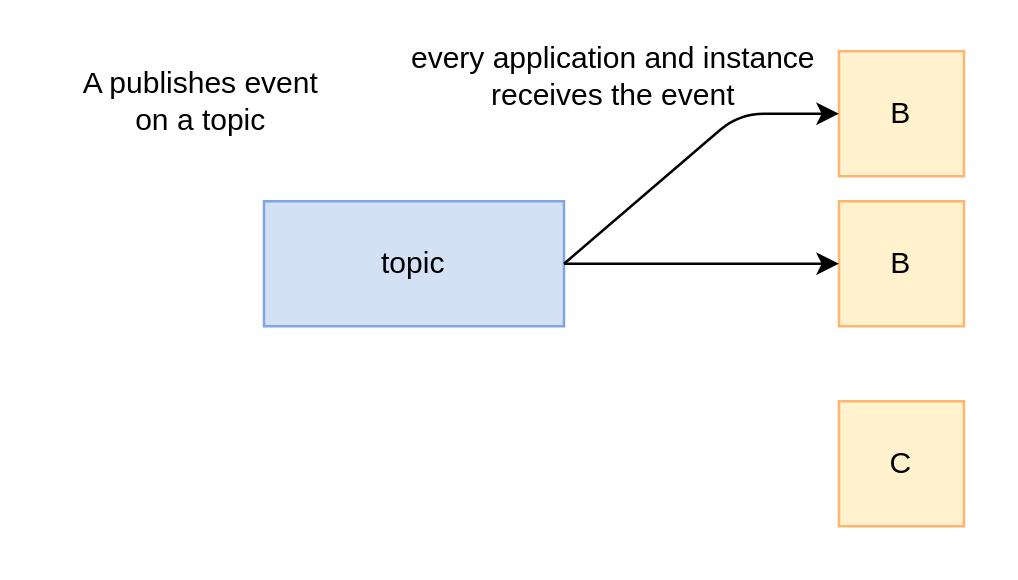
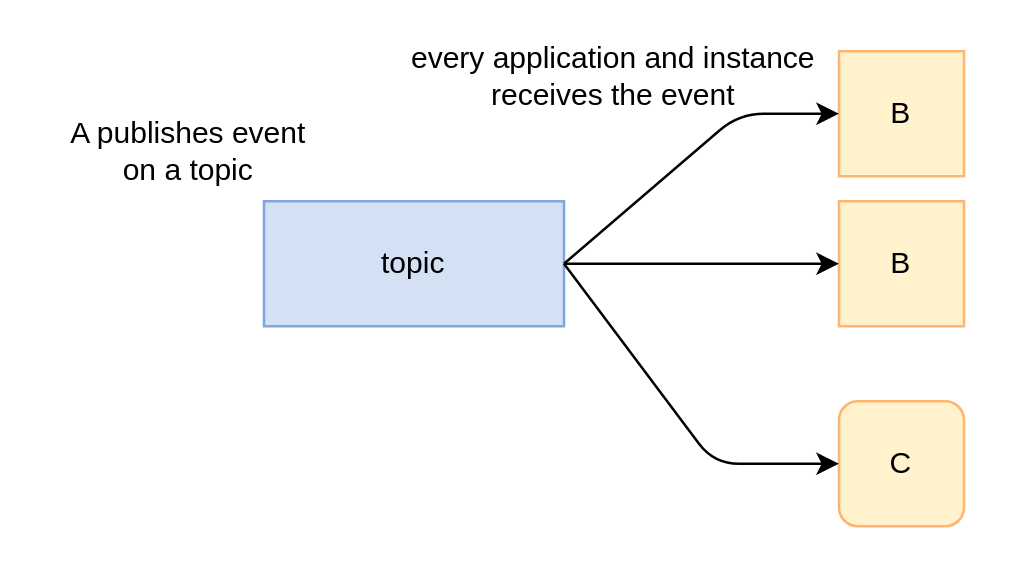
  <mxCell id="0" />
  <mxCell id="1" parent="0" />
- <mxCell id="2" value="C" style="whiteSpace=wrap;html=1;aspect=fixed;fillColor=#FFF2CC;strokeColor=#FFB570;" vertex="1" parent="1"><mxGeometry x="335" y="160" width="50" height="50" as="geometry" /></mxCell>
+ <mxCell id="2" value="C" style="whiteSpace=wrap;html=1;aspect=fixed;fillColor=#FFF2CC;strokeColor=#FFB570;rounded=1;" vertex="1" parent="1"><mxGeometry x="335" y="160" width="50" height="50" as="geometry" /></mxCell>
  <mxCell id="3" value="B" style="whiteSpace=wrap;html=1;aspect=fixed;fillColor=#FFF2CC;strokeColor=#FFB570;" vertex="1" parent="1"><mxGeometry x="335" y="80" width="50" height="50" as="geometry" /></mxCell>
  <mxCell id="4" value="B" style="whiteSpace=wrap;html=1;aspect=fixed;fillColor=#FFF2CC;strokeColor=#FFB570;" vertex="1" parent="1"><mxGeometry x="335" y="20" width="50" height="50" as="geometry" /></mxCell>
  <mxCell id="5" value="topic" style="rounded=0;whiteSpace=wrap;html=1;strokeColor=#7EA6E0;fillColor=#D4E1F5;" vertex="1" parent="1"><mxGeometry x="105" y="80" width="120" height="50" as="geometry" /></mxCell>
  <mxCell id="6" value="" style="endArrow=classic;html=1;exitX=1;exitY=0.5;exitDx=0;exitDy=0;entryX=0;entryY=0.5;entryDx=0;entryDy=0;" edge="1" parent="1" source="5" target="4"><mxGeometry width="50" height="50" relative="1" as="geometry"><mxPoint x="300" y="50" as="sourcePoint" /><mxPoint x="370" y="0" as="targetPoint" /><Array as="points"><mxPoint x="295" y="45" /></Array></mxGeometry></mxCell>
  <mxCell id="7" value="" style="endArrow=classic;html=1;exitX=1;exitY=0.5;exitDx=0;exitDy=0;entryX=0;entryY=0.5;entryDx=0;entryDy=0;" edge="1" parent="1" source="5" target="3"><mxGeometry width="50" height="50" relative="1" as="geometry"><mxPoint x="-15" y="340" as="sourcePoint" /><mxPoint x="35" y="290" as="targetPoint" /><Array as="points"><mxPoint x="285" y="105" /></Array></mxGeometry></mxCell>
- <mxCell id="9" value="A publishes event on a topic" style="text;html=1;strokeColor=none;fillColor=none;align=center;verticalAlign=middle;whiteSpace=wrap;rounded=0;" vertex="1" parent="1"><mxGeometry x="25" y="30" width="110" height="20" as="geometry" /></mxCell>
+ <mxCell id="8" value="" style="endArrow=classic;html=1;exitX=1;exitY=0.5;exitDx=0;exitDy=0;entryX=0;entryY=0.5;entryDx=0;entryDy=0;" edge="1" parent="1" source="5" target="2"><mxGeometry width="50" height="50" relative="1" as="geometry"><mxPoint x="-15" y="340" as="sourcePoint" /><mxPoint x="35" y="290" as="targetPoint" /><Array as="points"><mxPoint x="285" y="185" /></Array></mxGeometry></mxCell>
+ <mxCell id="9" value="A publishes event on a topic" style="text;html=1;strokeColor=none;fillColor=none;align=center;verticalAlign=middle;whiteSpace=wrap;rounded=0;" vertex="1" parent="1"><mxGeometry x="20" y="50" width="110" height="20" as="geometry" /></mxCell>
  <mxCell id="10" value="every application and instance receives the event" style="text;html=1;strokeColor=none;fillColor=none;align=center;verticalAlign=middle;whiteSpace=wrap;rounded=0;" vertex="1" parent="1"><mxGeometry x="155" y="20" width="180" height="20" as="geometry" /></mxCell>
